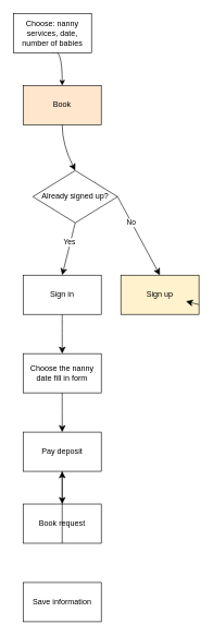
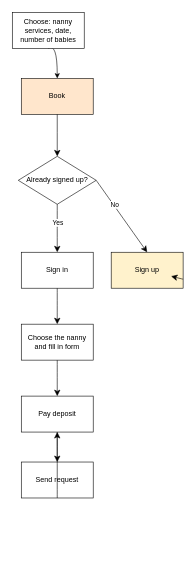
  <mxCell id="0" />
  <mxCell id="1" parent="0" />
  <mxCell id="2" value="Sign up" style="rounded=0;whiteSpace=wrap;html=1;fillColor=#fff2cc;" vertex="1" parent="1"><mxGeometry x="185" y="420" width="120" height="60" as="geometry" /></mxCell>
  <mxCell id="3" value="" style="endArrow=classic;html=1;rounded=0;fontSize=12;curved=1;entryX=0.5;entryY=0;entryDx=0;entryDy=0;exitX=0.5;exitY=1;exitDx=0;exitDy=0;" edge="1" parent="1" source="4" target="5"><mxGeometry width="50" height="50" relative="1" as="geometry"><mxPoint x="85" y="40" as="sourcePoint" /><mxPoint x="205" y="50" as="targetPoint" /><Array as="points"><mxPoint x="95" y="70" /></Array></mxGeometry></mxCell>
  <mxCell id="4" value="Choose: nanny services, date, number of babies" style="rounded=0;whiteSpace=wrap;html=1;" parent="1" vertex="1"><mxGeometry x="20" y="20" width="120" height="60" as="geometry" /></mxCell>
  <mxCell id="5" value="Book" style="rounded=0;whiteSpace=wrap;html=1;fillColor=#ffe6cc;" vertex="1" parent="1"><mxGeometry x="35" y="130" width="120" height="60" as="geometry" /></mxCell>
- <mxCell id="6" value="Already signed up?" style="rhombus;whiteSpace=wrap;html=1;" vertex="1" parent="1"><mxGeometry x="50" y="260" width="130" height="80" as="geometry" /></mxCell>
+ <mxCell id="6" value="Already signed up?" style="rhombus;whiteSpace=wrap;html=1;" vertex="1" parent="1"><mxGeometry x="30" y="260" width="130" height="80" as="geometry" /></mxCell>
  <mxCell id="7" value="" style="endArrow=classic;html=1;rounded=0;fontSize=12;startSize=8;endSize=8;curved=1;exitX=0.5;exitY=1;exitDx=0;exitDy=0;entryX=0.5;entryY=0;entryDx=0;entryDy=0;" edge="1" parent="1" source="5" target="6"><mxGeometry width="50" height="50" relative="1" as="geometry"><mxPoint x="105" y="210" as="sourcePoint" /><mxPoint x="90" y="270" as="targetPoint" /><Array as="points"><mxPoint x="95" y="220" /></Array></mxGeometry></mxCell>
  <mxCell id="8" value="Sign in" style="rounded=0;whiteSpace=wrap;html=1;" vertex="1" parent="1"><mxGeometry x="35" y="420" width="120" height="60" as="geometry" /></mxCell>
  <mxCell id="9" value="" style="endArrow=classic;html=1;rounded=0;fontSize=12;startSize=8;endSize=8;curved=1;" edge="1" parent="1" source="2"><mxGeometry relative="1" as="geometry"><mxPoint x="185" y="460" as="sourcePoint" /><mxPoint x="285" y="460" as="targetPoint" /></mxGeometry></mxCell>
  <mxCell id="10" value="" style="endArrow=classic;html=1;rounded=0;fontSize=12;startSize=8;endSize=8;curved=1;exitX=1;exitY=0.5;exitDx=0;exitDy=0;entryX=0.5;entryY=0;entryDx=0;entryDy=0;" edge="1" parent="1" source="6" target="2"><mxGeometry relative="1" as="geometry"><mxPoint x="185" y="460" as="sourcePoint" /><mxPoint x="255" y="410" as="targetPoint" /></mxGeometry></mxCell>
  <mxCell id="11" value="No" style="edgeLabel;resizable=0;html=1;;align=center;verticalAlign=middle;rotation=0;" connectable="0" vertex="1" parent="10"><mxGeometry relative="1" as="geometry"><mxPoint x="-12" y="-20" as="offset" /></mxGeometry></mxCell>
  <mxCell id="12" value="" style="endArrow=classic;html=1;rounded=0;fontSize=12;startSize=8;endSize=8;curved=1;exitX=0.5;exitY=1;exitDx=0;exitDy=0;entryX=0.5;entryY=0;entryDx=0;entryDy=0;" edge="1" parent="1" source="6" target="8"><mxGeometry relative="1" as="geometry"><mxPoint x="105" y="410" as="sourcePoint" /><mxPoint x="205" y="410" as="targetPoint" /></mxGeometry></mxCell>
  <mxCell id="13" value="Yes" style="edgeLabel;resizable=0;html=1;;align=center;verticalAlign=middle;" connectable="0" vertex="1" parent="12"><mxGeometry relative="1" as="geometry"><mxPoint y="-10" as="offset" /></mxGeometry></mxCell>
  <mxCell id="14" value="" style="endArrow=classic;html=1;rounded=0;fontSize=12;startSize=8;endSize=8;curved=1;" edge="1" parent="1" target="2"><mxGeometry relative="1" as="geometry"><mxPoint x="185" y="460" as="sourcePoint" /><mxPoint x="285" y="460" as="targetPoint" /></mxGeometry></mxCell>
- <mxCell id="15" value="Choose the nanny date fill in form" style="rounded=0;whiteSpace=wrap;html=1;" vertex="1" parent="1"><mxGeometry x="35" y="540" width="120" height="60" as="geometry" /></mxCell>
+ <mxCell id="15" value="Choose the nanny and fill in form" style="rounded=0;whiteSpace=wrap;html=1;" vertex="1" parent="1"><mxGeometry x="35" y="540" width="120" height="60" as="geometry" /></mxCell>
  <mxCell id="16" value="" style="endArrow=classic;html=1;rounded=0;fontSize=12;startSize=8;endSize=8;curved=1;exitX=0.5;exitY=1;exitDx=0;exitDy=0;entryX=0.5;entryY=0;entryDx=0;entryDy=0;" edge="1" parent="1" source="8" target="15"><mxGeometry width="50" height="50" relative="1" as="geometry"><mxPoint x="125" y="360" as="sourcePoint" /><mxPoint x="175" y="310" as="targetPoint" /><Array as="points" /></mxGeometry></mxCell>
  <mxCell id="17" value="Pay deposit" style="rounded=0;whiteSpace=wrap;html=1;" vertex="1" parent="1"><mxGeometry x="35" y="660" width="120" height="60" as="geometry" /></mxCell>
  <mxCell id="18" value="" style="endArrow=classic;html=1;rounded=0;fontSize=12;startSize=8;endSize=8;curved=1;entryX=0.5;entryY=0;entryDx=0;entryDy=0;exitX=0.5;exitY=1;exitDx=0;exitDy=0;" edge="1" parent="1" source="15" target="17"><mxGeometry width="50" height="50" relative="1" as="geometry"><mxPoint x="85" y="650" as="sourcePoint" /><mxPoint x="95" y="580" as="targetPoint" /><Array as="points" /></mxGeometry></mxCell>
- <mxCell id="19" value="Save information" style="rounded=0;whiteSpace=wrap;html=1;" vertex="1" parent="1"><mxGeometry x="35" y="890" width="120" height="60" as="geometry" /></mxCell>
  <mxCell id="20" value="" style="endArrow=classic;html=1;rounded=0;fontSize=12;startSize=8;endSize=8;curved=1;" edge="1" parent="1" source="22"><mxGeometry width="50" height="50" relative="1" as="geometry"><mxPoint x="95" y="720" as="sourcePoint" /><mxPoint x="95" y="790" as="targetPoint" /></mxGeometry></mxCell>
  <mxCell id="21" value="" style="endArrow=classic;html=1;rounded=0;fontSize=12;startSize=8;endSize=8;curved=1;" edge="1" parent="1"><mxGeometry width="50" height="50" relative="1" as="geometry"><mxPoint x="95" y="720" as="sourcePoint" /><mxPoint x="95" y="770" as="targetPoint" /><Array as="points"><mxPoint x="95" y="770" /></Array></mxGeometry></mxCell>
- <mxCell id="22" value="Book request" style="rounded=0;whiteSpace=wrap;html=1;" vertex="1" parent="1"><mxGeometry x="35" y="770" width="120" height="60" as="geometry" /></mxCell>
+ <mxCell id="22" value="Send request" style="rounded=0;whiteSpace=wrap;html=1;" vertex="1" parent="1"><mxGeometry x="35" y="770" width="120" height="60" as="geometry" /></mxCell>
  <mxCell id="23" value="" style="endArrow=classic;html=1;rounded=0;fontSize=12;startSize=8;endSize=8;curved=1;exitX=0.5;exitY=1;exitDx=0;exitDy=0;" edge="1" parent="1" source="22" target="17"><mxGeometry width="50" height="50" relative="1" as="geometry"><mxPoint x="85" y="730" as="sourcePoint" /><mxPoint x="135" y="680" as="targetPoint" /></mxGeometry></mxCell>
